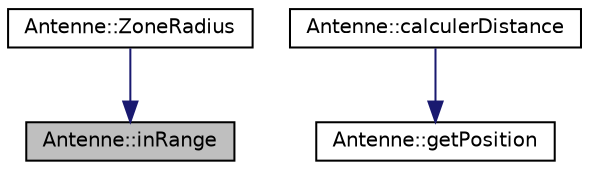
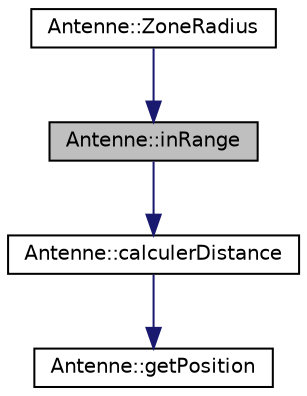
  digraph {
    rankdir=TB
    node [color=black fillcolor=white fontname=Helvetica fontsize=10 shape=record style=filled]
    edge [color=midnightblue fontname=Helvetica fontsize=10 labelfontname=Helvetica labelfontsize=10 style=solid]
    n1 [fillcolor=grey75 fontcolor=black height=0.2 label="Antenne::inRange" width=0.4]
    n2 [height=0.2 label="Antenne::calculerDistance" width=0.4]
    n3 [height=0.2 label="Antenne::getPosition" width=0.4]
    n4 [height=0.2 label="Antenne::ZoneRadius" width=0.4]
+   n1 -> n2
    n2 -> n3
    n4 -> n1
  }
